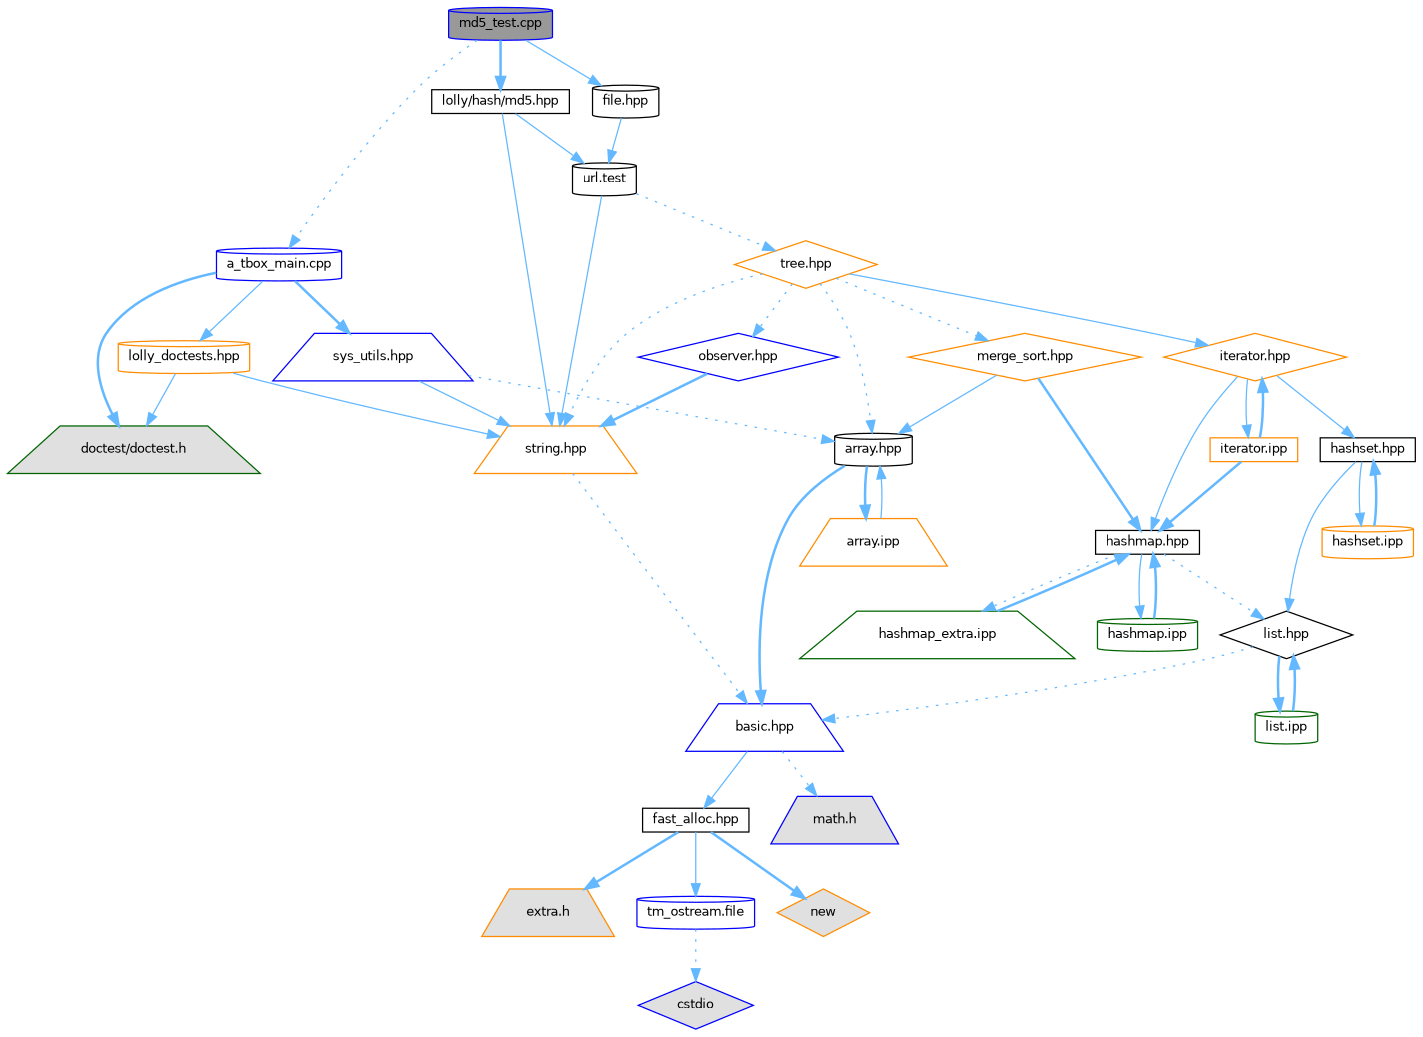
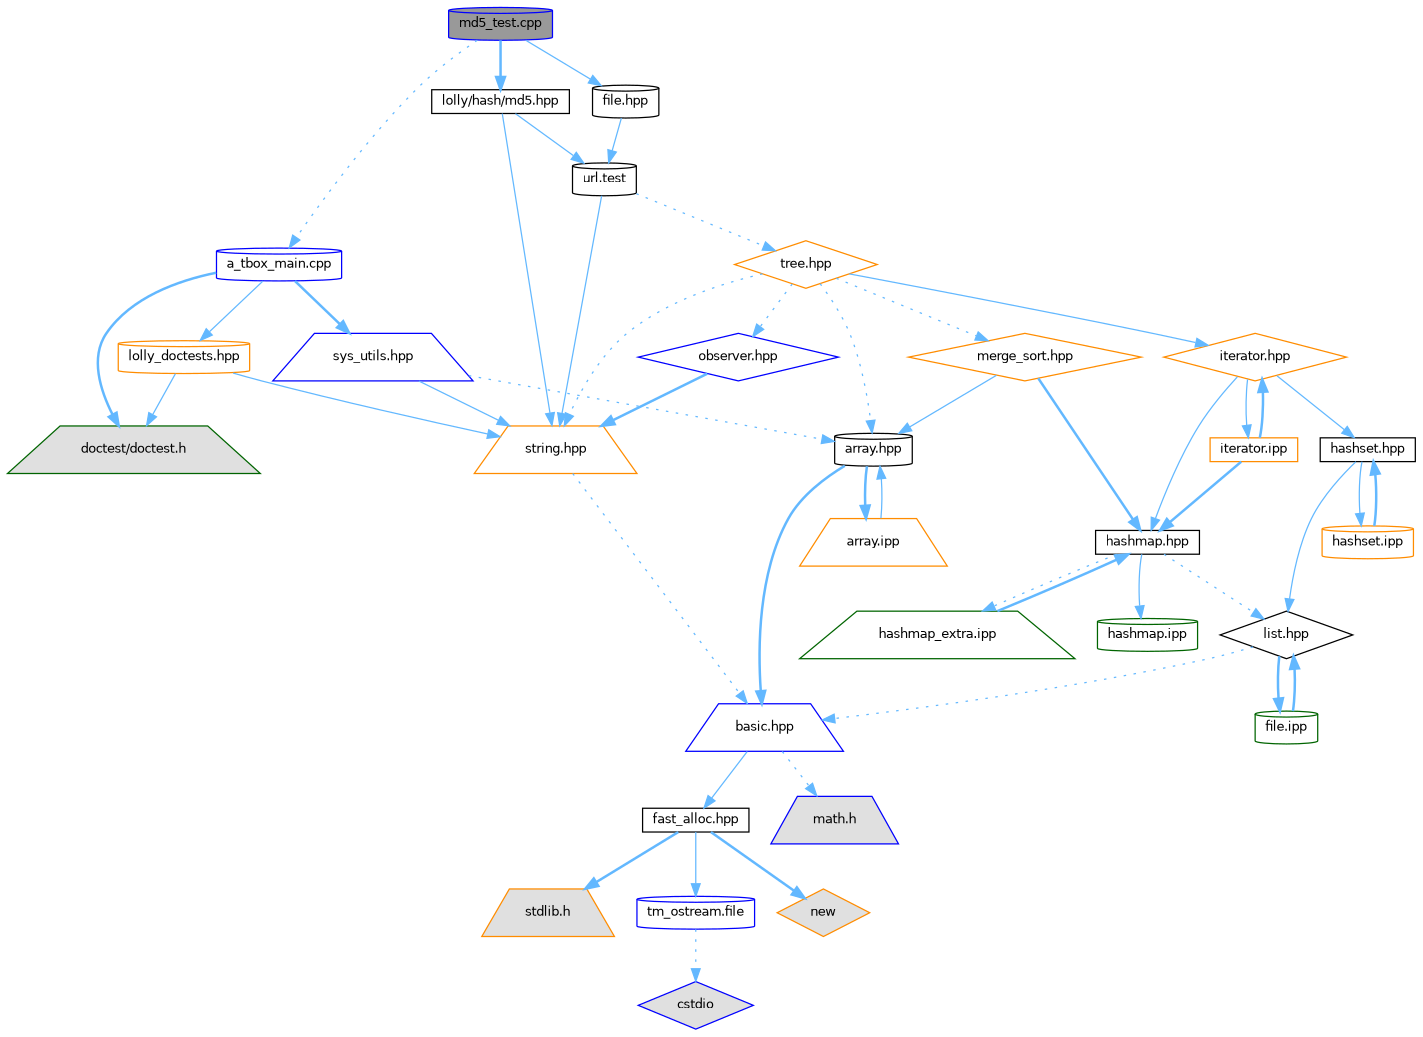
  digraph {
    node [color=darkorange fillcolor=white fontname=Helvetica fontsize=10 shape=cylinder style=filled]
    edge [color=steelblue1 fontname=Helvetica fontsize=10 labelfontname=Helvetica labelfontsize=10 style=solid]
    n1 [color=blue fillcolor=grey60 fontcolor=black height=0.2 label="md5_test.cpp" width=0.4]
    n2 [color=blue height=0.2 label="a_tbox_main.cpp" width=0.4]
    n3 [color=black height=0.2 label="file.hpp" width=0.4]
    n4 [color=black height=0.2 label="lolly/hash/md5.hpp" shape=box width=0.4]
    n5 [color=darkgreen fillcolor="#E0E0E0" height=0.2 label="doctest/doctest.h" shape=trapezium width=0.4]
    n6 [height=0.2 label="lolly_doctests.hpp" width=0.4]
    n7 [color=blue height=0.2 label="sys_utils.hpp" shape=trapezium width=0.4]
    n8 [color=black height=0.2 label="url.test" width=0.4]
    n9 [height=0.2 label="string.hpp" shape=trapezium width=0.4]
    n10 [color=black height=0.2 label="array.hpp" width=0.4]
    n11 [color=blue height=0.2 label="basic.hpp" shape=trapezium width=0.4]
    n12 [color=black height=0.2 label="fast_alloc.hpp" shape=box width=0.4]
    n13 [color=blue fillcolor="#E0E0E0" height=0.2 label="math.h" shape=trapezium width=0.4]
-   n14 [fillcolor="#E0E0E0" height=0.2 label="extra.h" shape=trapezium width=0.4]
+   n14 [fillcolor="#E0E0E0" height=0.2 label="stdlib.h" shape=trapezium width=0.4]
    n15 [color=blue height=0.2 label="tm_ostream.file" width=0.4]
    n16 [fillcolor="#E0E0E0" height=0.2 label=new shape=diamond width=0.4]
    n17 [color=blue fillcolor="#E0E0E0" height=0.2 label=cstdio shape=diamond width=0.4]
    n18 [height=0.2 label="array.ipp" shape=trapezium width=0.4]
    n19 [height=0.2 label="tree.hpp" shape=diamond width=0.4]
    n20 [height=0.2 label="iterator.hpp" shape=diamond width=0.4]
    n21 [height=0.2 label="merge_sort.hpp" shape=diamond width=0.4]
    n22 [color=blue height=0.2 label="observer.hpp" shape=diamond width=0.4]
    n23 [color=black height=0.2 label="hashmap.hpp" shape=box width=0.4]
    n24 [color=black height=0.2 label="hashset.hpp" shape=box width=0.4]
    n25 [height=0.2 label="iterator.ipp" shape=box width=0.4]
    n26 [color=black height=0.2 label="list.hpp" shape=diamond width=0.4]
    n27 [color=darkgreen height=0.2 label="hashmap.ipp" width=0.4]
    n28 [color=darkgreen height=0.2 label="hashmap_extra.ipp" shape=trapezium width=0.4]
    n29 [height=0.2 label="hashset.ipp" width=0.4]
-   n30 [color=darkgreen height=0.2 label="list.ipp" width=0.4]
+   n30 [color=darkgreen height=0.2 label="file.ipp" width=0.4]
    n1 -> n2 [style=dotted]
    n1 -> n3
    n1 -> n4 [style=bold]
    n2 -> n5 [style=bold]
    n2 -> n6
    n2 -> n7 [style=bold]
    n3 -> n8
    n4 -> n8
    n4 -> n9
    n6 -> n5
    n6 -> n9
    n7 -> n9
    n7 -> n10 [style=dotted]
    n8 -> n9
    n8 -> n19 [style=dotted]
    n9 -> n11 [style=dotted]
    n10 -> n11 [style=bold]
    n10 -> n18 [style=bold]
    n11 -> n12
    n11 -> n13 [style=dotted]
    n12 -> n14 [style=bold]
    n12 -> n15
    n12 -> n16 [style=bold]
    n15 -> n17 [style=dotted]
    n18 -> n10
    n19 -> n9 [style=dotted]
    n19 -> n10 [style=dotted]
    n19 -> n20
    n19 -> n21 [style=dotted]
    n19 -> n22 [style=dotted]
    n20 -> n23
    n20 -> n24
    n20 -> n25
    n21 -> n10
    n21 -> n23 [style=bold]
    n22 -> n9 [style=bold]
    n23 -> n26 [style=dotted]
    n23 -> n27
    n23 -> n28 [style=dotted]
    n24 -> n26
    n24 -> n29
    n25 -> n20 [style=bold]
    n25 -> n23 [style=bold]
    n26 -> n11 [style=dotted]
    n26 -> n30 [style=bold]
-   n27 -> n23 [style=bold]
    n28 -> n23 [style=bold]
    n29 -> n24 [style=bold]
    n30 -> n26 [style=bold]
  }
